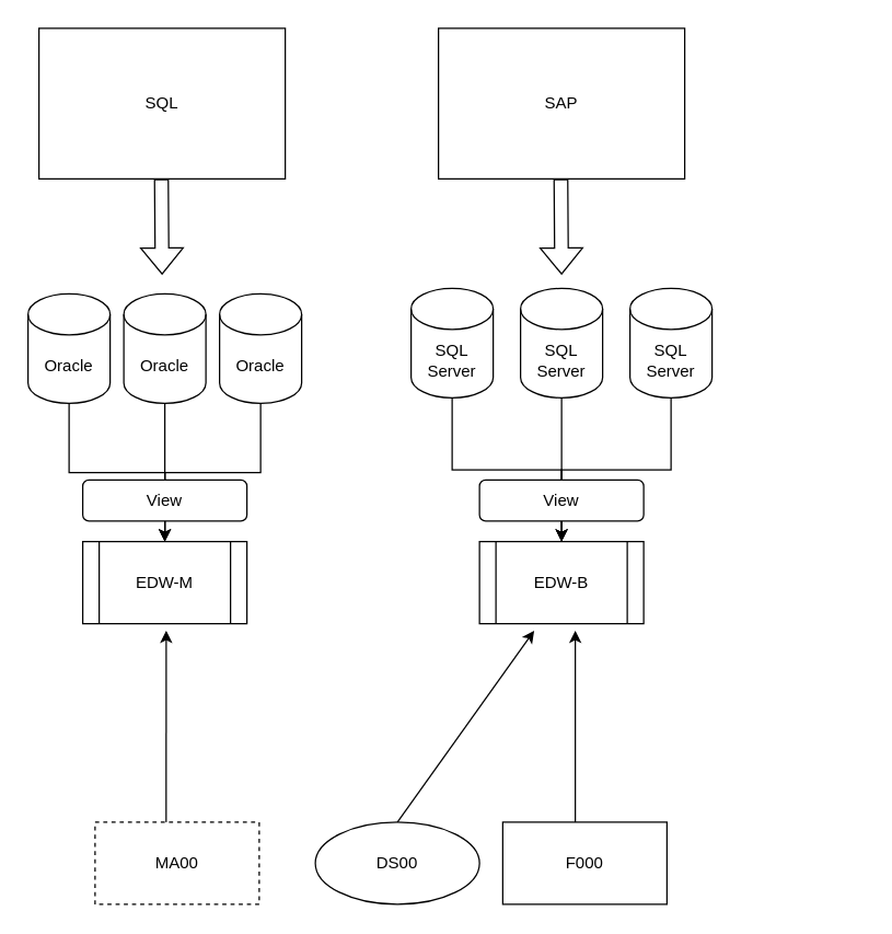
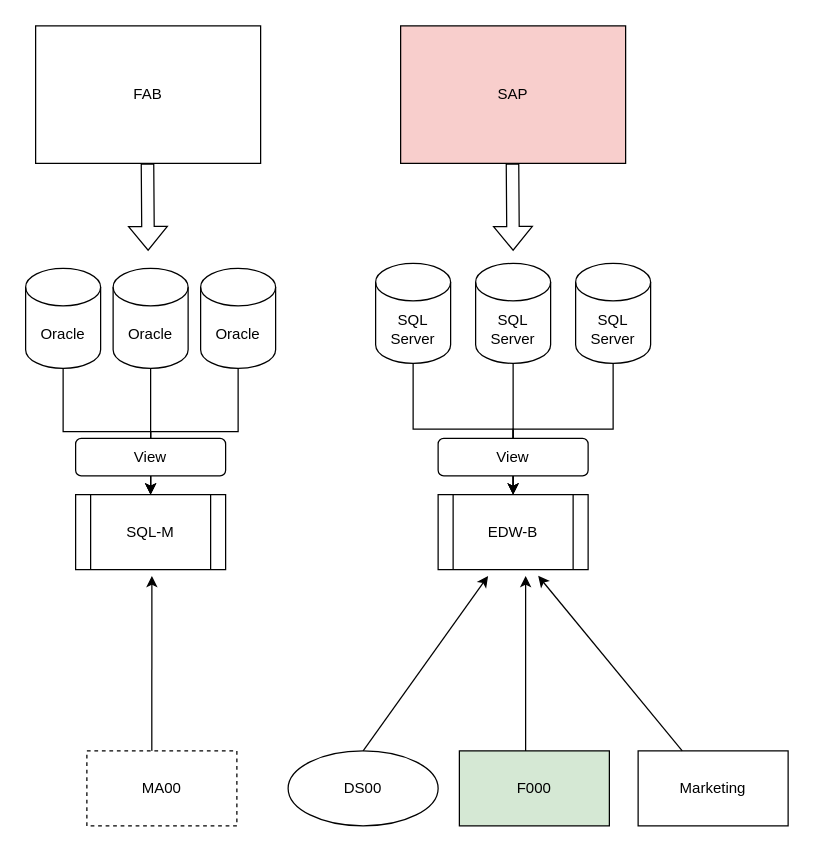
  <mxCell id="0" />
  <mxCell id="1" parent="0" />
- <mxCell id="2" value="SQL" style="rounded=0;whiteSpace=wrap;html=1;" vertex="1" parent="1"><mxGeometry x="28" y="20" width="180" height="110" as="geometry" /></mxCell>
- <mxCell id="3" value="SAP" style="rounded=0;whiteSpace=wrap;html=1;" vertex="1" parent="1"><mxGeometry x="320" y="20" width="180" height="110" as="geometry" /></mxCell>
+ <mxCell id="2" value="FAB" style="rounded=0;whiteSpace=wrap;html=1;" vertex="1" parent="1"><mxGeometry x="28" y="20" width="180" height="110" as="geometry" /></mxCell>
+ <mxCell id="3" value="SAP" style="rounded=0;whiteSpace=wrap;html=1;fillColor=#f8cecc;" vertex="1" parent="1"><mxGeometry x="320" y="20" width="180" height="110" as="geometry" /></mxCell>
  <mxCell id="4" value="" style="edgeStyle=orthogonalEdgeStyle;rounded=0;orthogonalLoop=1;jettySize=auto;html=1;" edge="1" parent="1" source="5" target="25"><mxGeometry relative="1" as="geometry" /></mxCell>
  <mxCell id="5" value="SQL Server" style="shape=cylinder3;whiteSpace=wrap;html=1;boundedLbl=1;backgroundOutline=1;size=15;" vertex="1" parent="1"><mxGeometry x="380" y="210" width="60" height="80" as="geometry" /></mxCell>
  <mxCell id="6" value="" style="edgeStyle=orthogonalEdgeStyle;rounded=0;orthogonalLoop=1;jettySize=auto;html=1;" edge="1" parent="1" source="7" target="24"><mxGeometry relative="1" as="geometry" /></mxCell>
  <mxCell id="7" value="Oracle" style="shape=cylinder3;whiteSpace=wrap;html=1;boundedLbl=1;backgroundOutline=1;size=15;" vertex="1" parent="1"><mxGeometry x="90" y="214" width="60" height="80" as="geometry" /></mxCell>
- <mxCell id="8" value="F000" style="rounded=0;whiteSpace=wrap;html=1;" vertex="1" parent="1"><mxGeometry x="367" y="600" width="120" height="60" as="geometry" /></mxCell>
+ <mxCell id="8" value="F000" style="rounded=0;whiteSpace=wrap;html=1;fillColor=#d5e8d4;" vertex="1" parent="1"><mxGeometry x="367" y="600" width="120" height="60" as="geometry" /></mxCell>
  <mxCell id="9" value="DS00" style="ellipse;whiteSpace=wrap;html=1;" vertex="1" parent="1"><mxGeometry x="230" y="600" width="120" height="60" as="geometry" /></mxCell>
  <mxCell id="10" value="MA00" style="rounded=0;whiteSpace=wrap;html=1;dashed=1;" vertex="1" parent="1"><mxGeometry x="69" y="600" width="120" height="60" as="geometry" /></mxCell>
  <mxCell id="11" value="" style="endArrow=classic;html=1;rounded=0;exitX=0.5;exitY=0;exitDx=0;exitDy=0;" edge="1" parent="1" source="9"><mxGeometry width="50" height="50" relative="1" as="geometry"><mxPoint x="270" y="620" as="sourcePoint" /><mxPoint x="390" y="460" as="targetPoint" /></mxGeometry></mxCell>
  <mxCell id="12" value="" style="endArrow=classic;html=1;rounded=0;" edge="1" parent="1"><mxGeometry width="50" height="50" relative="1" as="geometry"><mxPoint x="420" y="600" as="sourcePoint" /><mxPoint x="420" y="460" as="targetPoint" /></mxGeometry></mxCell>
  <mxCell id="13" value="" style="endArrow=classic;html=1;rounded=0;exitX=0.433;exitY=0;exitDx=0;exitDy=0;exitPerimeter=0;" edge="1" parent="1" source="10"><mxGeometry width="50" height="50" relative="1" as="geometry"><mxPoint x="91" y="610" as="sourcePoint" /><mxPoint x="121" y="460" as="targetPoint" /></mxGeometry></mxCell>
+ <mxCell id="14" value="Marketing" style="rounded=0;whiteSpace=wrap;html=1;" vertex="1" parent="1"><mxGeometry x="510" y="600" width="120" height="60" as="geometry" /></mxCell>
+ <mxCell id="15" value="" style="endArrow=classic;html=1;rounded=0;entryX=0.667;entryY=1.083;entryDx=0;entryDy=0;entryPerimeter=0;" edge="1" parent="1" source="14" target="25"><mxGeometry width="50" height="50" relative="1" as="geometry"><mxPoint x="620" y="610" as="sourcePoint" /><mxPoint x="460" y="470" as="targetPoint" /></mxGeometry></mxCell>
  <mxCell id="16" value="" style="edgeStyle=orthogonalEdgeStyle;rounded=0;orthogonalLoop=1;jettySize=auto;html=1;" edge="1" parent="1" source="17" target="24"><mxGeometry relative="1" as="geometry" /></mxCell>
  <mxCell id="17" value="Oracle" style="shape=cylinder3;whiteSpace=wrap;html=1;boundedLbl=1;backgroundOutline=1;size=15;" vertex="1" parent="1"><mxGeometry x="20" y="214" width="60" height="80" as="geometry" /></mxCell>
  <mxCell id="18" value="" style="edgeStyle=orthogonalEdgeStyle;rounded=0;orthogonalLoop=1;jettySize=auto;html=1;" edge="1" parent="1" source="19" target="24"><mxGeometry relative="1" as="geometry" /></mxCell>
  <mxCell id="19" value="Oracle" style="shape=cylinder3;whiteSpace=wrap;html=1;boundedLbl=1;backgroundOutline=1;size=15;" vertex="1" parent="1"><mxGeometry x="160" y="214" width="60" height="80" as="geometry" /></mxCell>
  <mxCell id="20" value="" style="edgeStyle=orthogonalEdgeStyle;rounded=0;orthogonalLoop=1;jettySize=auto;html=1;" edge="1" parent="1" source="21" target="25"><mxGeometry relative="1" as="geometry" /></mxCell>
  <mxCell id="21" value="SQL Server" style="shape=cylinder3;whiteSpace=wrap;html=1;boundedLbl=1;backgroundOutline=1;size=15;" vertex="1" parent="1"><mxGeometry x="460" y="210" width="60" height="80" as="geometry" /></mxCell>
  <mxCell id="22" value="" style="edgeStyle=orthogonalEdgeStyle;rounded=0;orthogonalLoop=1;jettySize=auto;html=1;" edge="1" parent="1" source="23" target="25"><mxGeometry relative="1" as="geometry" /></mxCell>
  <mxCell id="23" value="SQL Server" style="shape=cylinder3;whiteSpace=wrap;html=1;boundedLbl=1;backgroundOutline=1;size=15;" vertex="1" parent="1"><mxGeometry x="300" y="210" width="60" height="80" as="geometry" /></mxCell>
- <mxCell id="24" value="EDW-M" style="shape=process;whiteSpace=wrap;html=1;backgroundOutline=1;" vertex="1" parent="1"><mxGeometry x="60" y="395" width="120" height="60" as="geometry" /></mxCell>
+ <mxCell id="24" value="SQL-M" style="shape=process;whiteSpace=wrap;html=1;backgroundOutline=1;" vertex="1" parent="1"><mxGeometry x="60" y="395" width="120" height="60" as="geometry" /></mxCell>
  <mxCell id="25" value="EDW-B" style="shape=process;whiteSpace=wrap;html=1;backgroundOutline=1;" vertex="1" parent="1"><mxGeometry x="350" y="395" width="120" height="60" as="geometry" /></mxCell>
  <mxCell id="26" value="View" style="rounded=1;whiteSpace=wrap;html=1;" vertex="1" parent="1"><mxGeometry x="60" y="350" width="120" height="30" as="geometry" /></mxCell>
  <mxCell id="27" value="View" style="rounded=1;whiteSpace=wrap;html=1;" vertex="1" parent="1"><mxGeometry x="350" y="350" width="120" height="30" as="geometry" /></mxCell>
  <mxCell id="28" value="" style="shape=flexArrow;endArrow=classic;html=1;rounded=0;" edge="1" parent="1"><mxGeometry width="50" height="50" relative="1" as="geometry"><mxPoint x="409.5" y="130" as="sourcePoint" /><mxPoint x="410" y="200" as="targetPoint" /></mxGeometry></mxCell>
  <mxCell id="29" value="" style="shape=flexArrow;endArrow=classic;html=1;rounded=0;" edge="1" parent="1"><mxGeometry width="50" height="50" relative="1" as="geometry"><mxPoint x="117.5" y="130" as="sourcePoint" /><mxPoint x="118" y="200" as="targetPoint" /></mxGeometry></mxCell>
